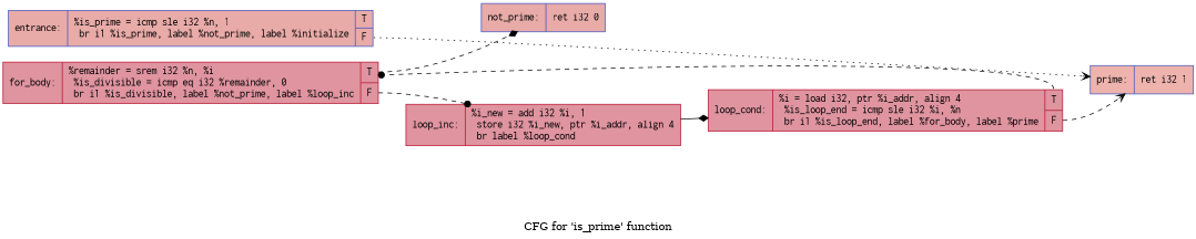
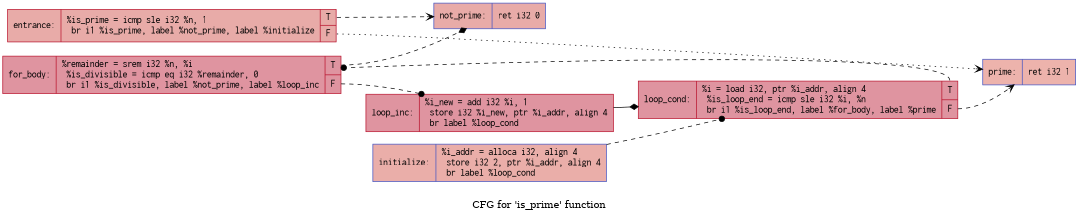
  digraph {
    label="CFG for 'is_prime' function"
    rankdir=LR
    node [color="#3d50c3ff" fillcolor="#b70d2870" fontname=Courier shape=record style=filled]
    edge [arrowhead=vee style=dashed tailport=s0]
-   n1 [fillcolor="#cc403a70" label="{entrance:\l|  %is_prime = icmp sle i32 %n, 1\l  br i1 %is_prime, label %not_prime, label %initialize\l|{<s0>T|<s1>F}}"]
+   n1 [color="#b70d28ff" fillcolor="#cc403a70" label="{entrance:\l|  %is_prime = icmp sle i32 %n, 1\l  br i1 %is_prime, label %not_prime, label %initialize\l|{<s0>T|<s1>F}}"]
    n2 [fillcolor="#cc403a70" label="{not_prime:\l|  ret i32 0\l}"]
    n3 [fillcolor="#d6524470" label="{prime:\l|  ret i32 1\l}"]
+   n4 [fillcolor="#d0473d70" label="{initialize:\l|  %i_addr = alloca i32, align 4\l  store i32 2, ptr %i_addr, align 4\l  br label %loop_cond\l}"]
    n5 [color="#b70d28ff" label="{loop_cond:\l|  %i = load i32, ptr %i_addr, align 4\l  %is_loop_end = icmp sle i32 %i, %n\l  br i1 %is_loop_end, label %for_body, label %prime\l|{<s0>T|<s1>F}}"]
    n6 [color="#b70d28ff" label="{for_body:\l|  %remainder = srem i32 %n, %i\l  %is_divisible = icmp eq i32 %remainder, 0\l  br i1 %is_divisible, label %not_prime, label %loop_inc\l|{<s0>T|<s1>F}}"]
    n7 [color="#b70d28ff" label="{loop_inc:\l|  %i_new = add i32 %i, 1\l  store i32 %i_new, ptr %i_addr, align 4\l  br label %loop_cond\l}"]
+   n1 -> n2
    n1 -> n3 [style=dotted tailport=s1]
+   n4 -> n5 [arrowhead=dot]
    n5 -> n3 [tailport=s1]
    n5 -> n6 [arrowhead=dot]
    n6 -> n2 [arrowhead=diamond]
    n6 -> n7 [arrowhead=dot tailport=s1]
    n7 -> n5 [arrowhead=diamond style=solid]
  }
